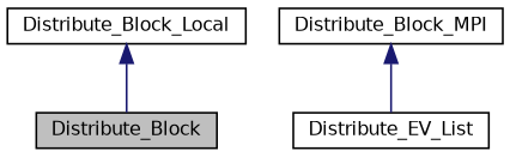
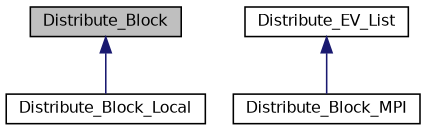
  digraph {
    node [color=black fillcolor=white fontname=Helvetica fontsize=10 shape=record style=filled]
    edge [color=midnightblue dir=back fontname=Helvetica fontsize=10 labelfontname=Helvetica labelfontsize=10 style=solid]
    n1 [fillcolor=grey75 fontcolor=black height=0.2 label=Distribute_Block width=0.4]
    n2 [height=0.2 label=Distribute_Block_Local width=0.4]
    n3 [height=0.2 label=Distribute_Block_MPI width=0.4]
    n4 [height=0.2 label=Distribute_EV_List width=0.4]
-   n2 -> n1
-   n3 -> n4
+   n1 -> n2
+   n4 -> n3
  }
